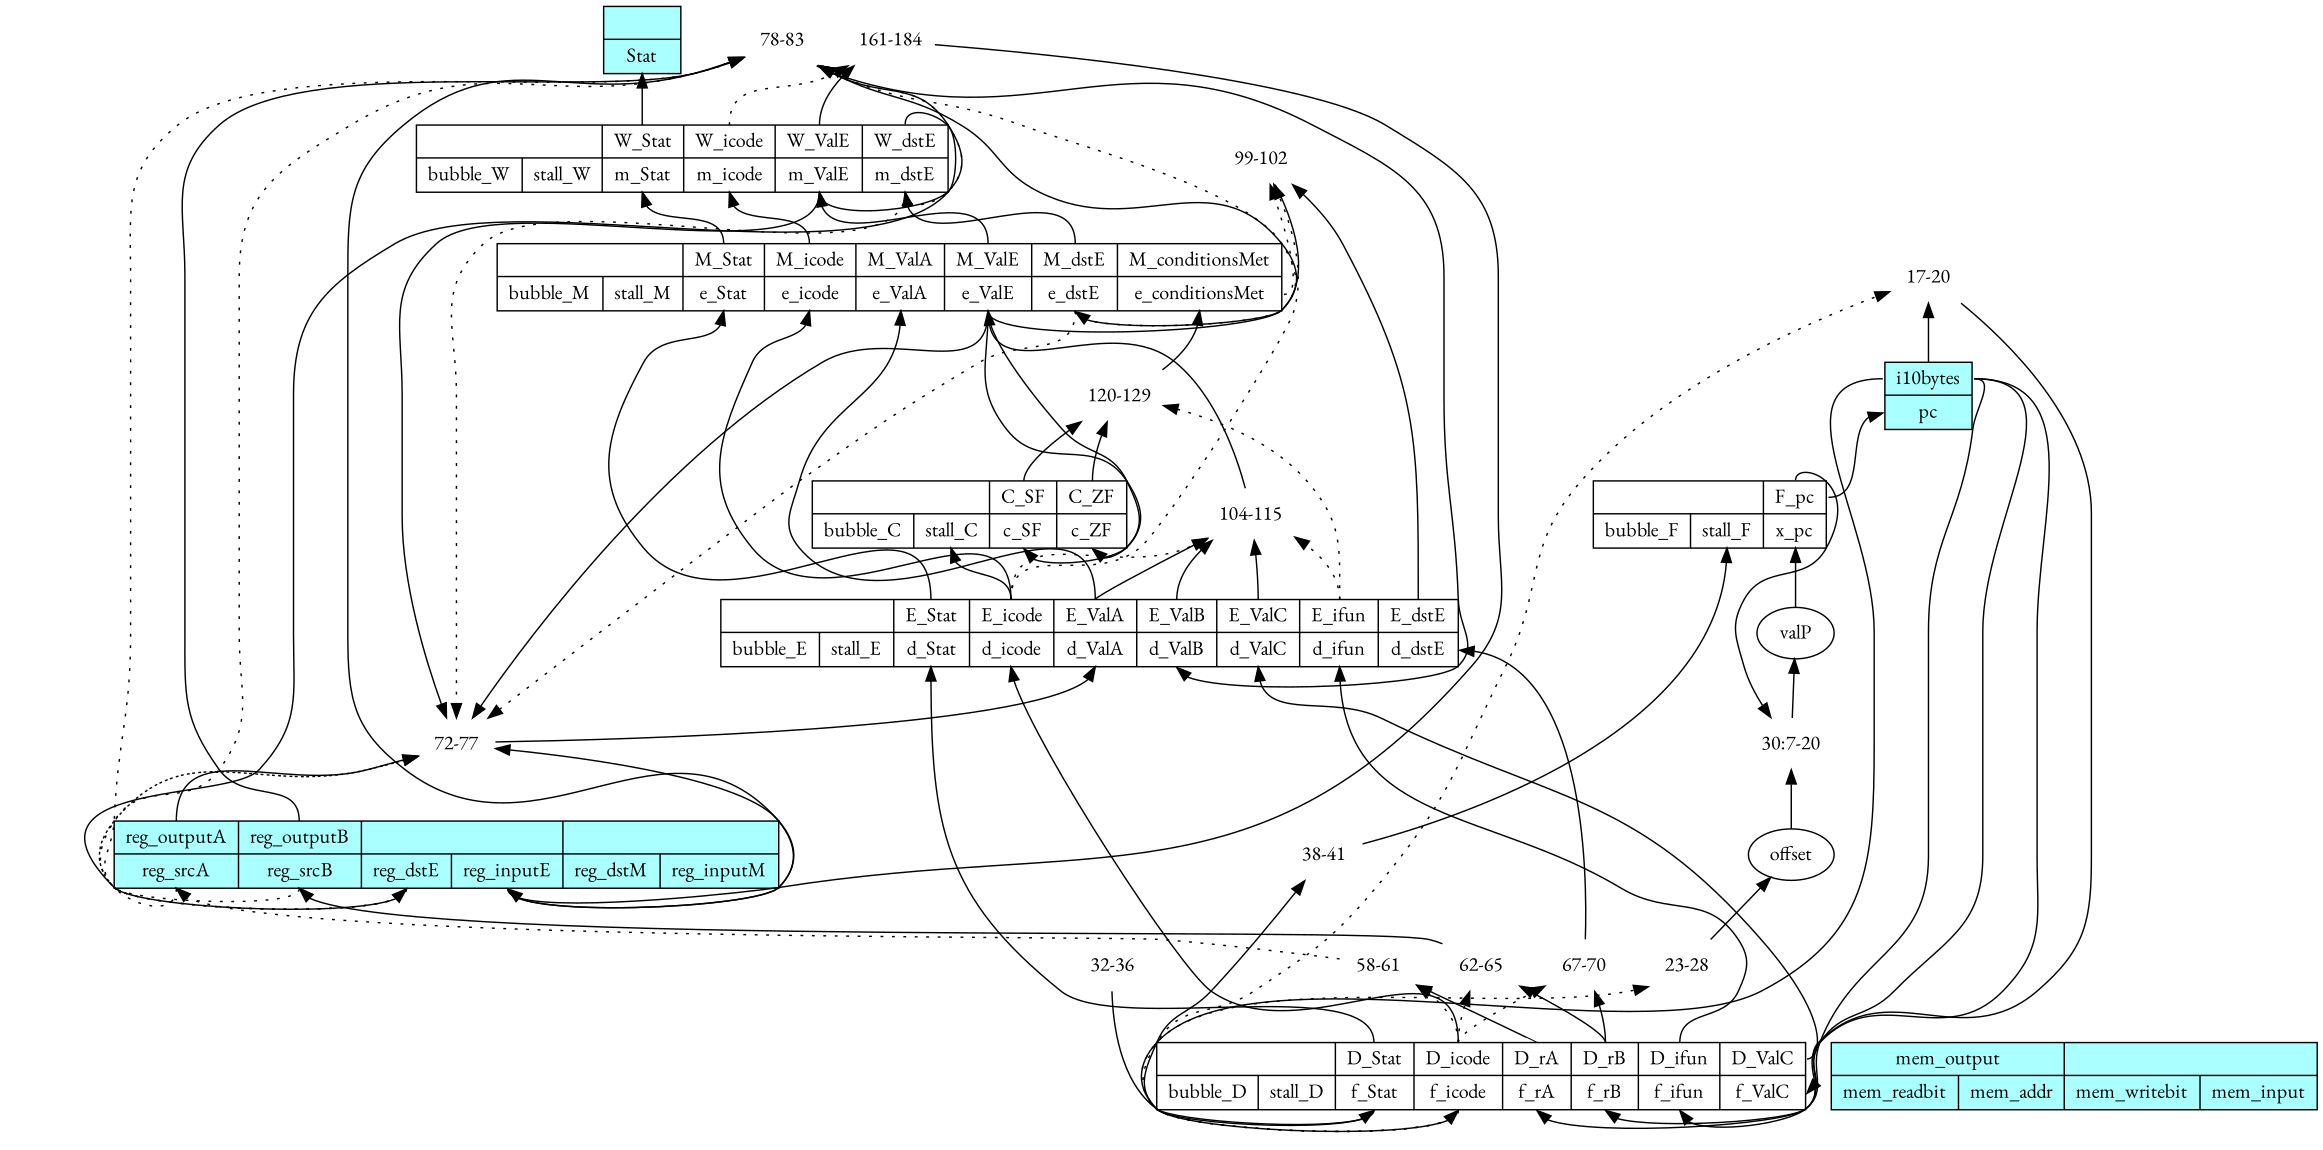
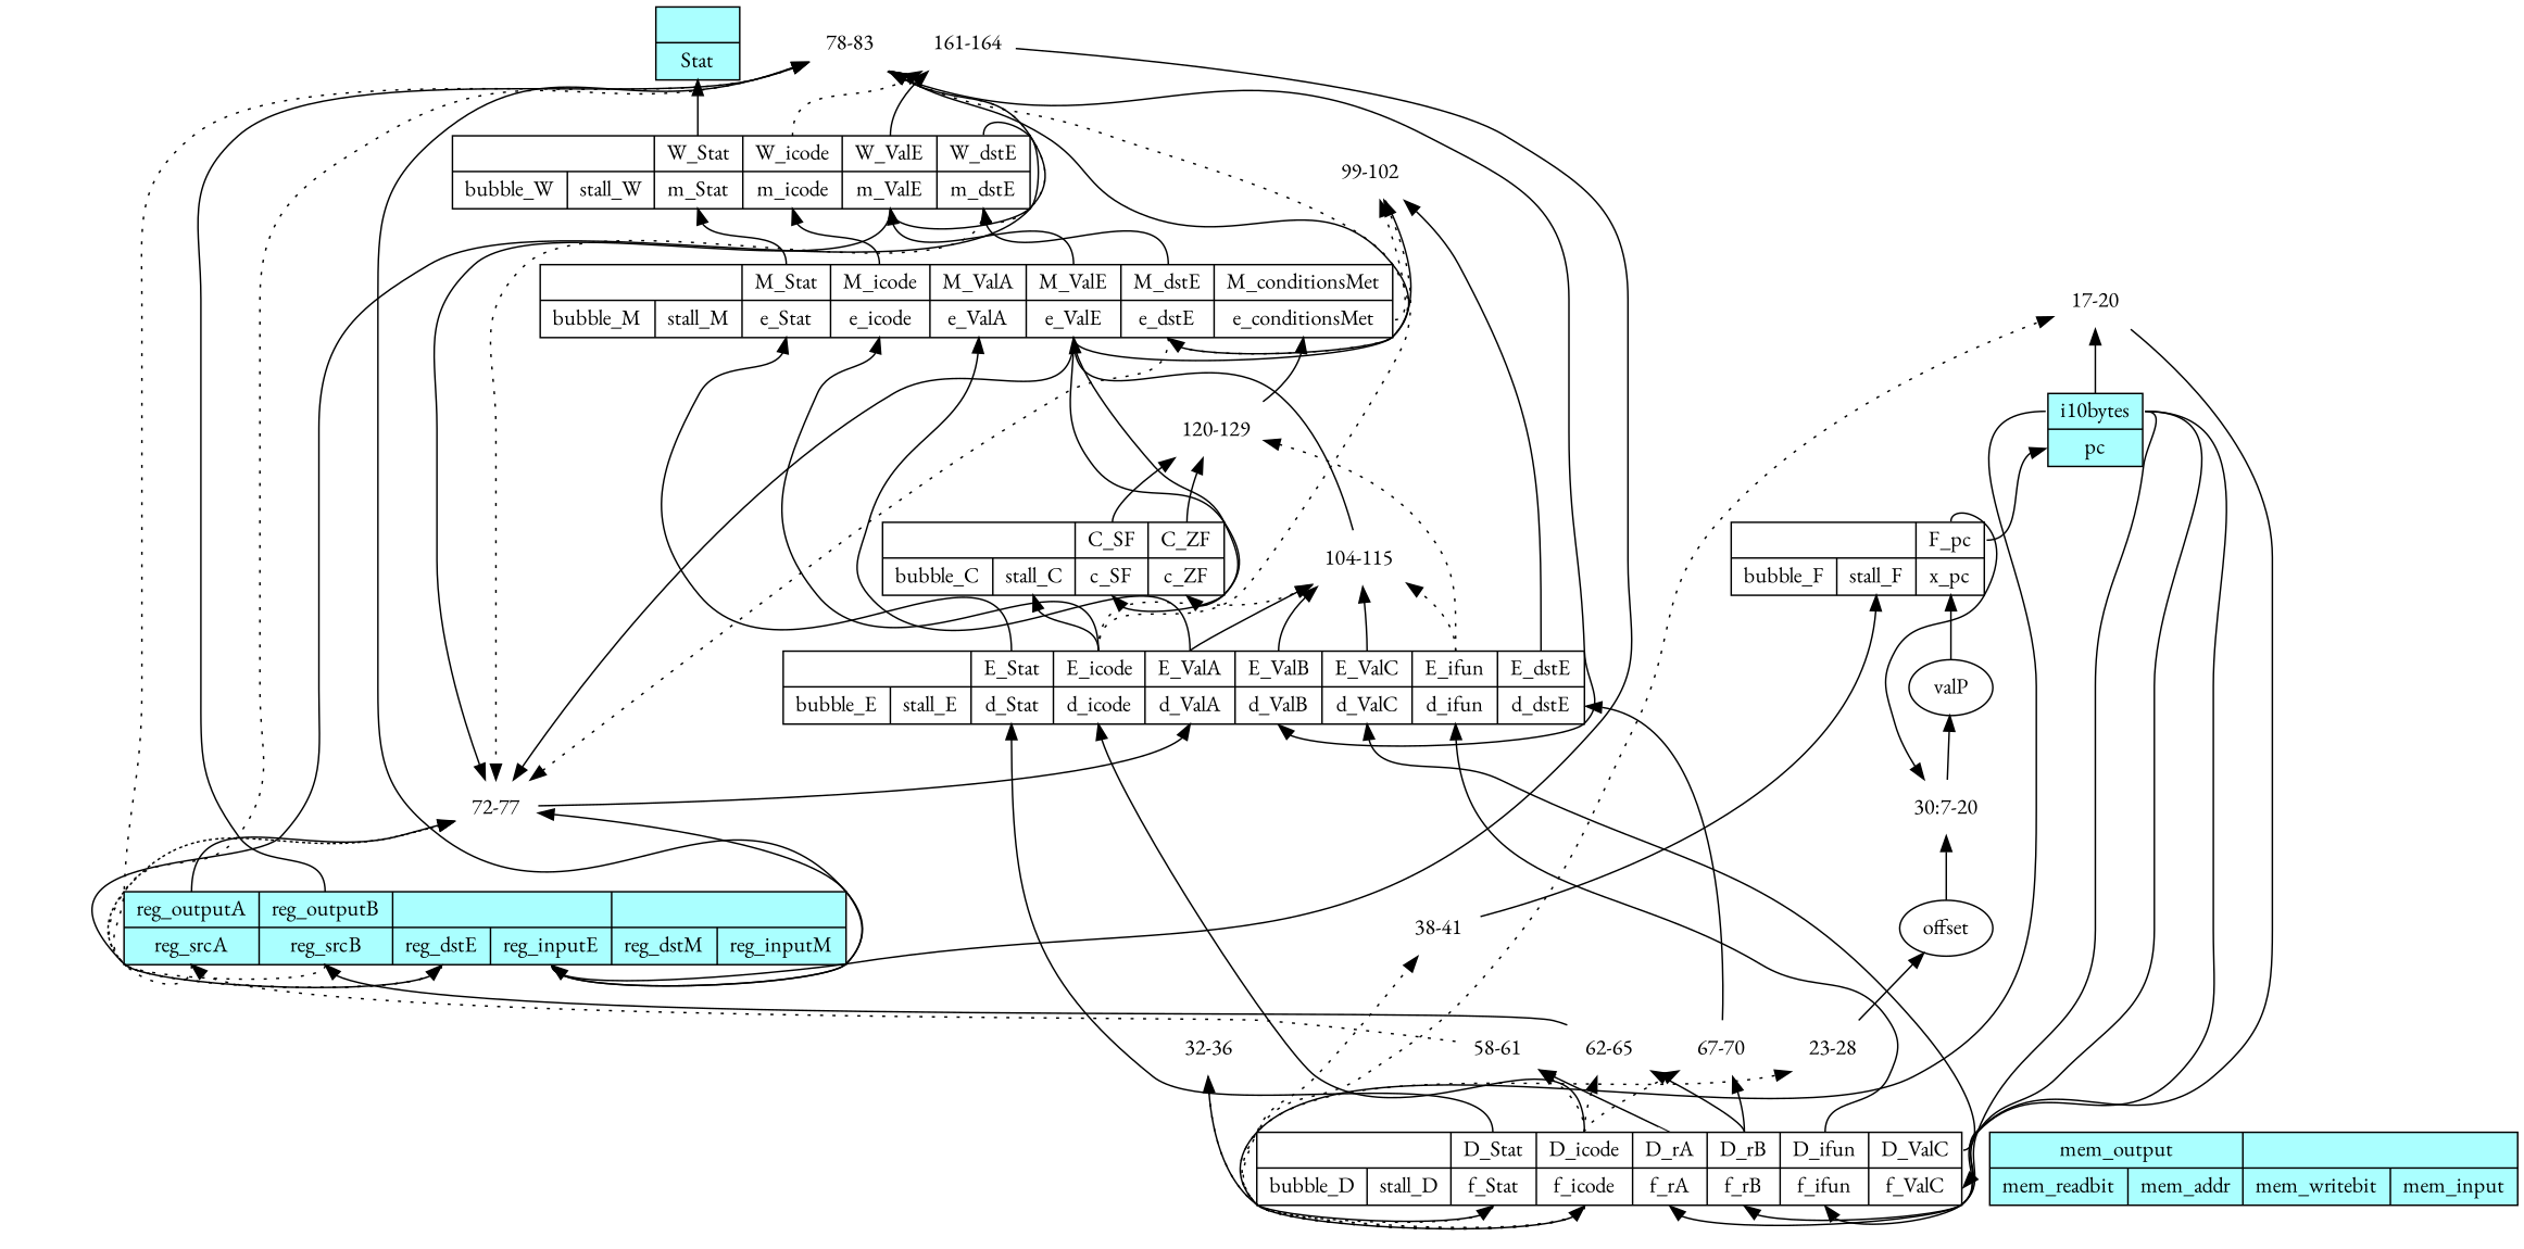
  digraph {
    fontname="EB Garamond"
    rankdir=BT
    node [fontname="EB Garamond" shape=none]
    edge [fontname="EB Garamond"]
    n1 [fillcolor="#aaffff" label="{<reg_outputA>reg_outputA|<reg_srcA>reg_srcA}|{<reg_outputB>reg_outputB|<reg_srcB>reg_srcB}|{|{<reg_dstE>reg_dstE|<reg_inputE>reg_inputE}}|{|{<reg_dstM>reg_dstM|<reg_inputM>reg_inputM}}" shape=record style=filled]
    n2 [label="72-77"]
    n3 [label="78-83"]
    n4 [label="{|{<bubble_E>bubble_E|<stall_E>stall_E}}|{<E_Stat>E_Stat|<d_Stat>d_Stat}|{<E_icode>E_icode|<d_icode>d_icode}|{<E_ValA>E_ValA|<d_ValA>d_ValA}|{<E_ValB>E_ValB|<d_ValB>d_ValB}|{<E_ValC>E_ValC|<d_ValC>d_ValC}|{<E_ifun>E_ifun|<d_ifun>d_ifun}|{<E_dstE>E_dstE|<d_dstE>d_dstE}" shape=record]
    n5 [fillcolor="#aaffff" label="{<mem_output>mem_output|{<mem_readbit>mem_readbit|<mem_addr>mem_addr}}|{|{<mem_writebit>mem_writebit|<mem_input>mem_input}}" shape=record style=filled]
    n6 [fillcolor="#aaffff" label="{<i10bytes>i10bytes|<pc>pc}" shape=record style=filled]
    n7 [label="{|{<bubble_D>bubble_D|<stall_D>stall_D}}|{<D_Stat>D_Stat|<f_Stat>f_Stat}|{<D_icode>D_icode|<f_icode>f_icode}|{<D_rA>D_rA|<f_rA>f_rA}|{<D_rB>D_rB|<f_rB>f_rB}|{<D_ifun>D_ifun|<f_ifun>f_ifun}|{<D_ValC>D_ValC|<f_ValC>f_ValC}" shape=record]
    n8 [label="17-20"]
    n9 [label="23-28"]
    n10 [label="32-36"]
    n11 [label="38-41"]
    n12 [label="58-61"]
    n13 [label="62-65"]
    n14 [label="67-70"]
    n15 [fillcolor="#aaffff" label="{|<Stat>Stat}" shape=record style=filled]
    n16 [label="{|{<bubble_F>bubble_F|<stall_F>stall_F}}|{<F_pc>F_pc|<x_pc>x_pc}" shape=record]
    n17 [label="30:7-20"]
    valP [shape=""]
    n19 [label="{|{<bubble_C>bubble_C|<stall_C>stall_C}}|{<C_SF>C_SF|<c_SF>c_SF}|{<C_ZF>C_ZF|<c_ZF>c_ZF}" shape=record]
    n20 [label="120-129"]
    n21 [label="{|{<bubble_M>bubble_M|<stall_M>stall_M}}|{<M_Stat>M_Stat|<e_Stat>e_Stat}|{<M_icode>M_icode|<e_icode>e_icode}|{<M_ValA>M_ValA|<e_ValA>e_ValA}|{<M_ValE>M_ValE|<e_ValE>e_ValE}|{<M_dstE>M_dstE|<e_dstE>e_dstE}|{<M_conditionsMet>M_conditionsMet|<e_conditionsMet>e_conditionsMet}" shape=record]
    offset [shape=""]
    n23 [label="99-102"]
    n24 [label="104-115"]
    n25 [label="{|{<bubble_W>bubble_W|<stall_W>stall_W}}|{<W_Stat>W_Stat|<m_Stat>m_Stat}|{<W_icode>W_icode|<m_icode>m_icode}|{<W_ValE>W_ValE|<m_ValE>m_ValE}|{<W_dstE>W_dstE|<m_dstE>m_dstE}" shape=record]
-   n26 [label="161-184"]
+   n26 [label="161-164"]
    n1 -> n2 [tailport=reg_inputE]
    n1 -> n2 [tailport=reg_outputA]
    n1 -> n2 [style=dotted tailport=reg_dstE]
    n1 -> n2 [style=dotted tailport=reg_srcA]
    n1 -> n3 [tailport=reg_inputE]
    n1 -> n3 [tailport=reg_outputB]
    n1 -> n3 [style=dotted tailport=reg_dstE]
    n1 -> n3 [style=dotted tailport=reg_srcB]
    n2 -> n4 [headport=d_ValA]
    n3 -> n4 [headport=d_ValB]
    n4 -> n19 [headport=stall_C tailport=E_icode]
    n4 -> n20 [style=dotted tailport=E_ifun]
    n4 -> n21 [headport=e_Stat tailport=E_Stat]
    n4 -> n21 [headport=e_icode tailport=E_icode]
    n4 -> n21 [headport=e_ValA tailport=E_ValA]
    n4 -> n23 [tailport=E_dstE]
    n4 -> n23 [style=dotted tailport=E_icode]
    n4 -> n24 [tailport=E_ValA]
    n4 -> n24 [tailport=E_ValB]
    n4 -> n24 [tailport=E_ValC]
    n4 -> n24 [style=dotted tailport=E_icode]
    n4 -> n24 [style=dotted tailport=E_ifun]
    n6 -> n7 [headport=f_icode tailport=i10bytes]
    n6 -> n7 [headport=f_ifun tailport=i10bytes]
    n6 -> n7 [headport=f_rA tailport=i10bytes]
    n6 -> n7 [headport=f_rB tailport=i10bytes]
    n6 -> n8 [tailport=i10bytes]
    n7 -> n4 [headport=d_Stat tailport=D_Stat]
    n7 -> n4 [headport=d_icode tailport=D_icode]
    n7 -> n4 [headport=d_ifun tailport=D_ifun]
    n7 -> n4 [headport=d_ValC tailport=D_ValC]
    n7 -> n8 [style=dotted tailport=f_icode]
    n7 -> n9 [style=dotted tailport=f_icode]
-   n7 -> n11 [style=solid tailport=f_Stat]
+   n7 -> n10 [style=dotted tailport=f_icode]
+   n7 -> n11 [style=dotted tailport=f_Stat]
    n7 -> n12 [tailport=D_rA]
    n7 -> n12 [style=dotted tailport=D_icode]
    n7 -> n13 [tailport=D_rB]
    n7 -> n13 [style=dotted tailport=D_icode]
    n7 -> n14 [tailport=D_rB]
    n7 -> n14 [style=dotted tailport=D_icode]
    n8 -> n7 [headport=f_ValC]
    n9 -> offset
    n10 -> n7 [headport=f_Stat]
    n11 -> n16 [headport=stall_F]
    n12 -> n1 [headport=reg_srcA style=dotted]
    n13 -> n1 [headport=reg_srcB]
    n14 -> n4 [headport=d_dstE]
    n16 -> n6 [headport=pc tailport=F_pc]
    n16 -> n17 [tailport=F_pc]
    n17 -> valP
    valP -> n16 [headport=x_pc]
    n19 -> n20 [tailport=C_SF]
    n19 -> n20 [tailport=C_ZF]
    n20 -> n21 [headport=e_conditionsMet]
    n21 -> n2 [tailport=e_ValE]
    n21 -> n2 [style=dotted tailport=e_dstE]
    n21 -> n3 [tailport=e_ValE]
    n21 -> n3 [style=dotted tailport=e_dstE]
    n21 -> n19 [headport=c_ZF tailport=e_ValE]
    n21 -> n19 [headport=c_SF tailport=e_ValE]
    n21 -> n23 [style=dotted tailport=e_conditionsMet]
    n21 -> n25 [headport=m_Stat tailport=M_Stat]
    n21 -> n25 [headport=m_icode tailport=M_icode]
    n21 -> n25 [headport=m_ValE tailport=M_ValE]
    n21 -> n25 [headport=m_dstE tailport=M_dstE]
    offset -> n17
    n23 -> n21 [headport=e_dstE]
    n24 -> n21 [headport=e_ValE]
    n25 -> n1 [headport=reg_dstE tailport=W_dstE]
    n25 -> n2 [tailport=m_ValE]
    n25 -> n2 [style=dotted tailport=m_dstE]
    n25 -> n3 [tailport=m_ValE]
    n25 -> n3 [style=dotted tailport=m_dstE]
    n25 -> n15 [headport=Stat tailport=W_Stat]
    n25 -> n26 [tailport=W_ValE]
    n25 -> n26 [style=dotted tailport=W_icode]
    n26 -> n1 [headport=reg_inputE]
  }
